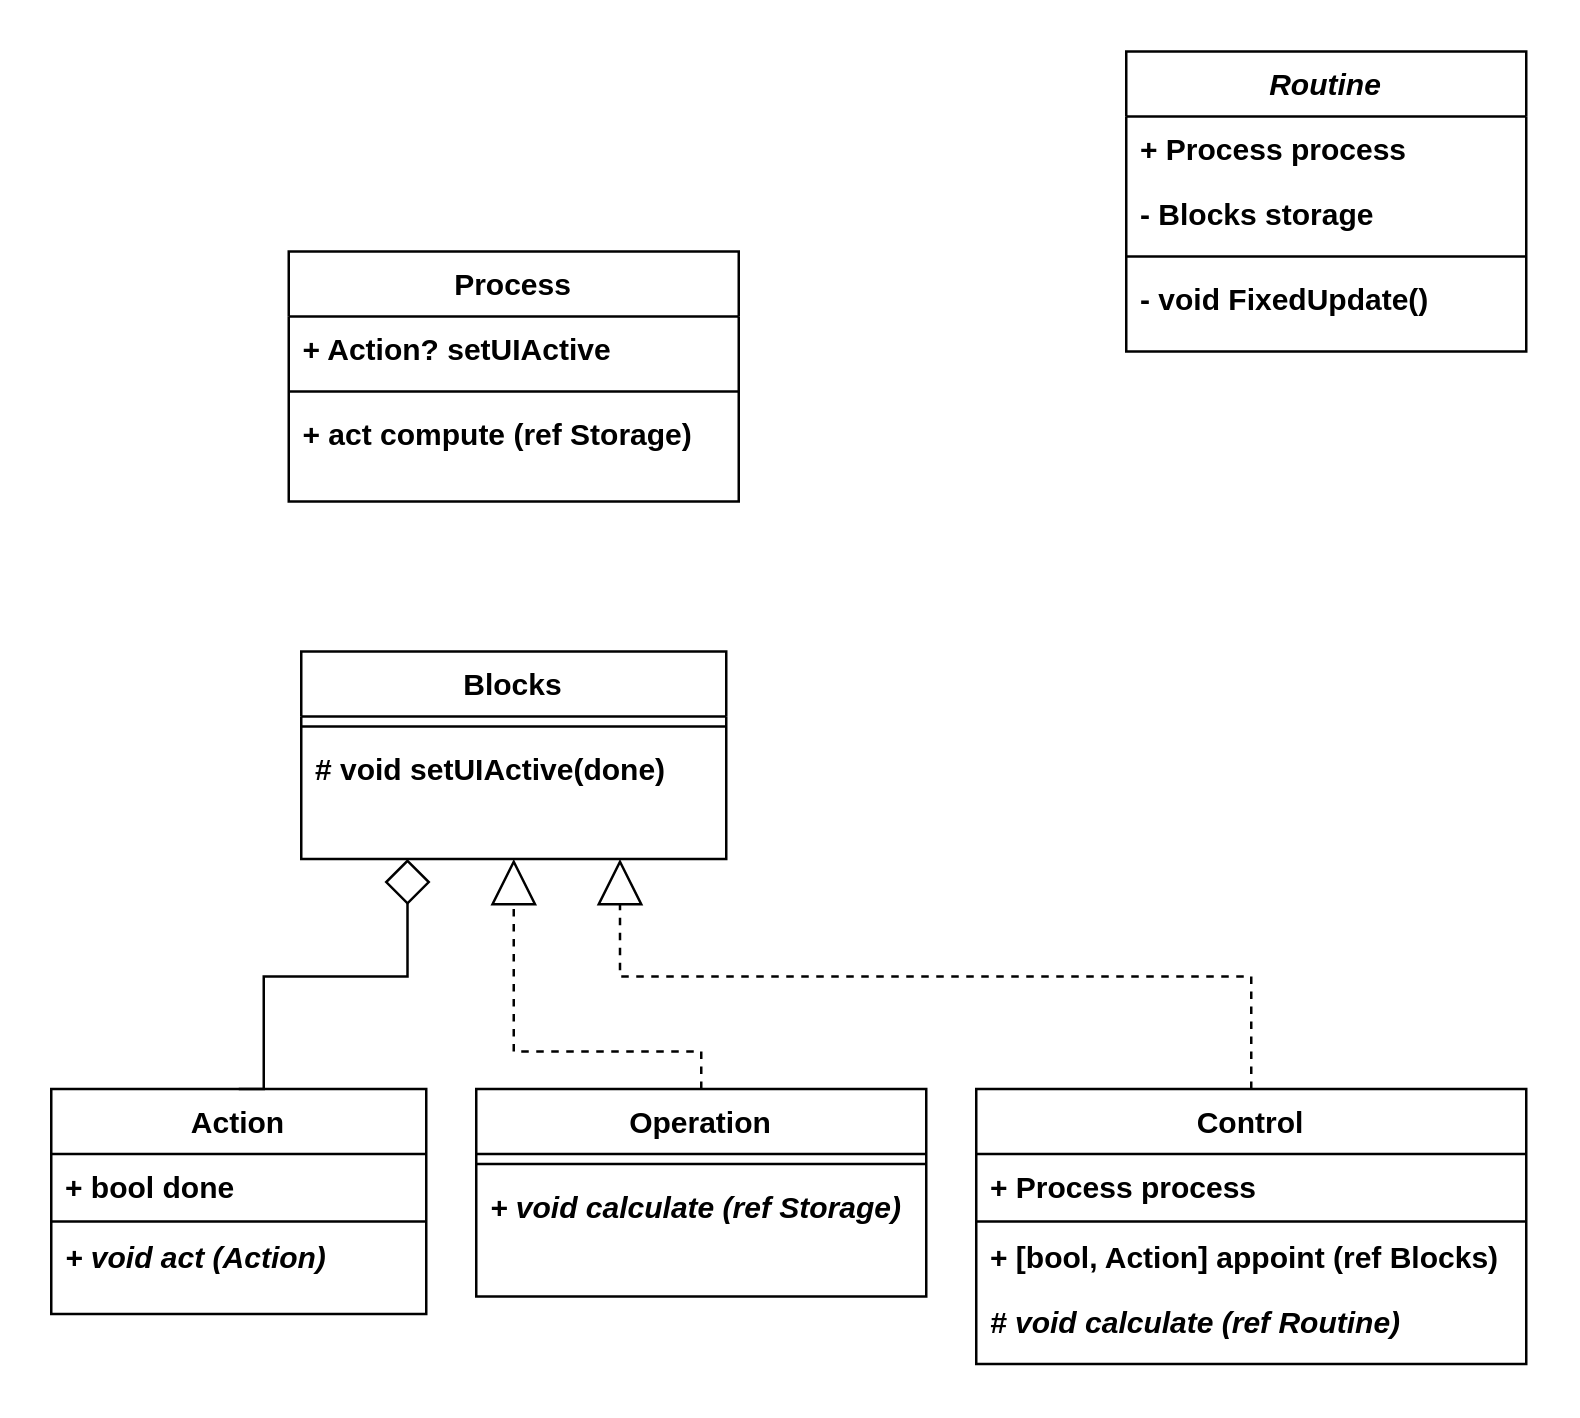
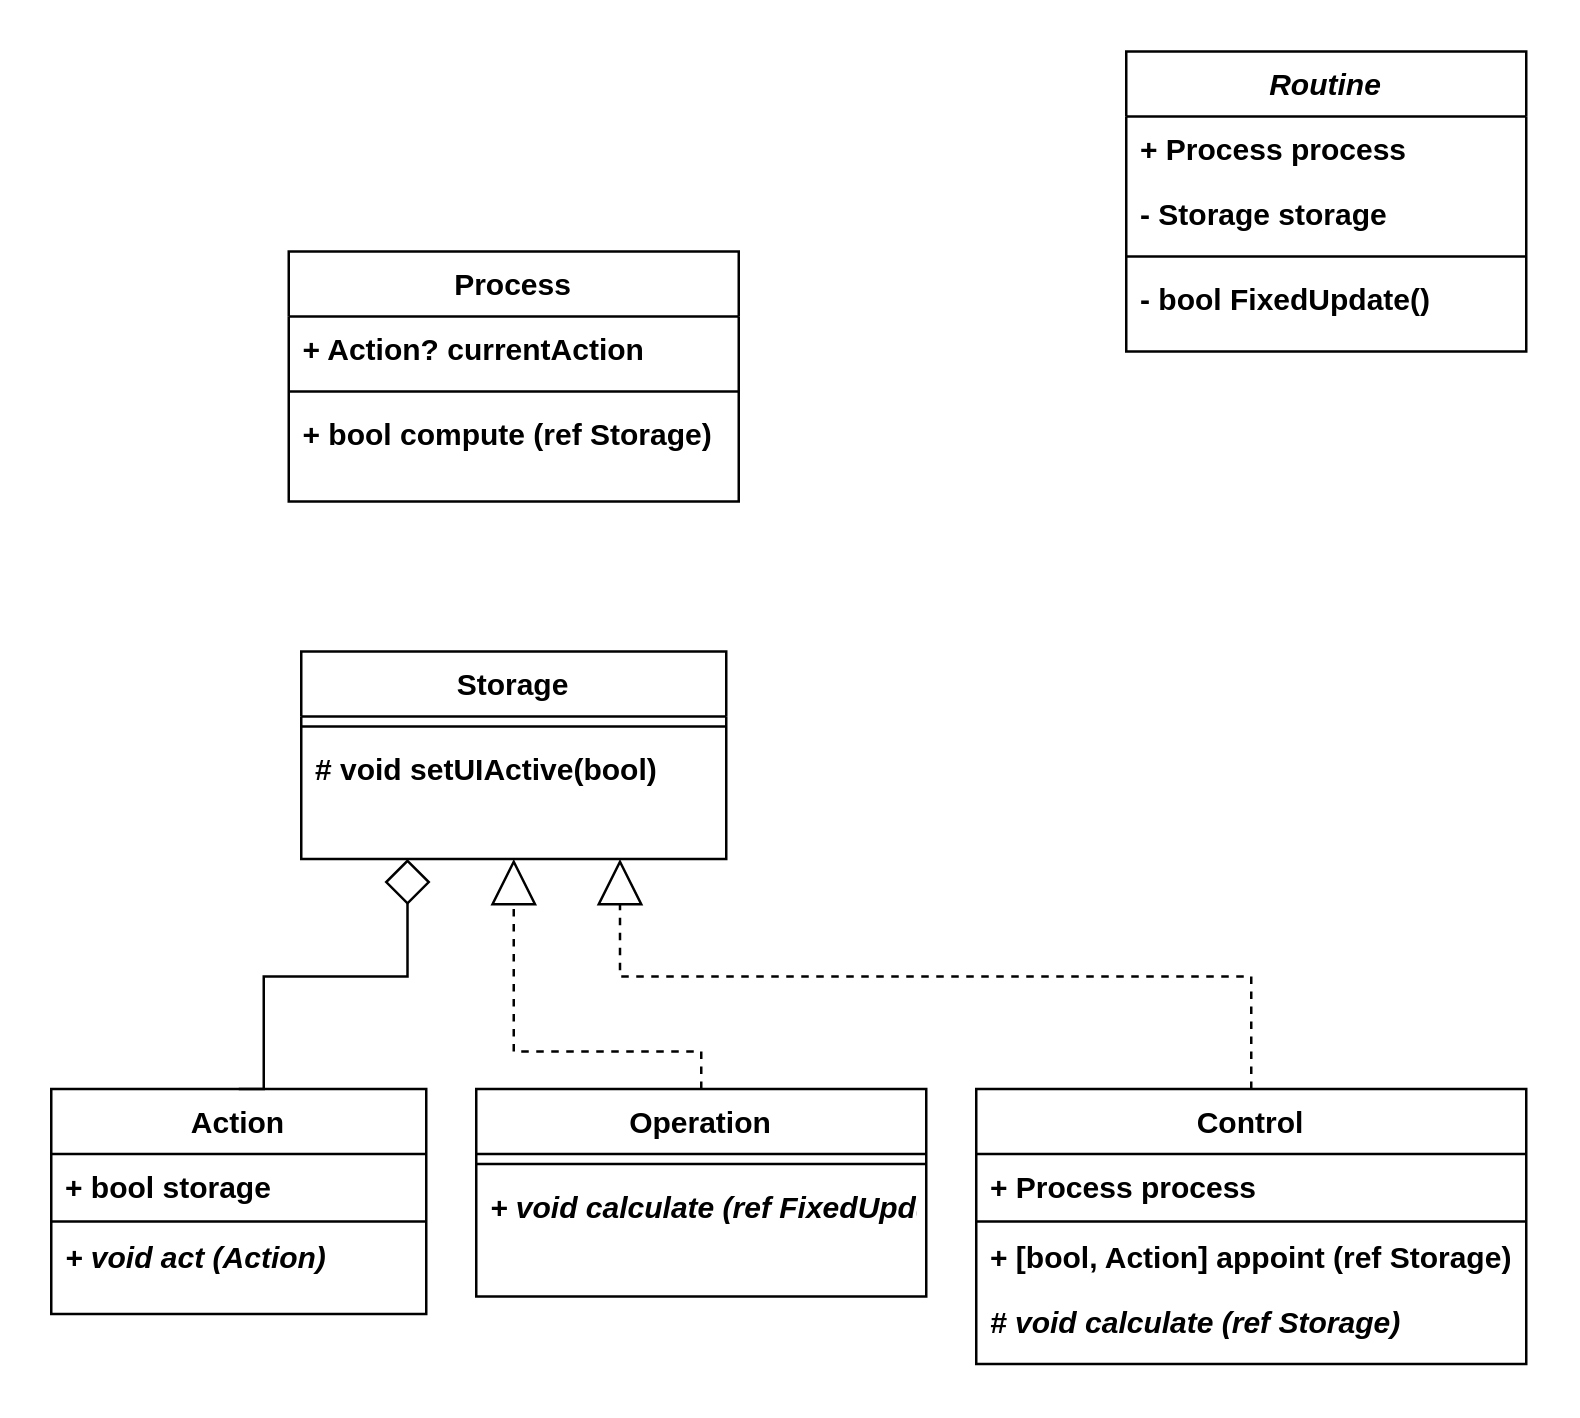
  <mxCell id="0" />
  <mxCell id="1" parent="0" />
  <mxCell id="2" value="Routine" style="swimlane;fontStyle=3;align=center;verticalAlign=top;childLayout=stackLayout;horizontal=1;startSize=26;horizontalStack=0;resizeParent=1;resizeLast=0;collapsible=1;marginBottom=0;rounded=0;shadow=0;strokeWidth=1;" parent="1" vertex="1"><mxGeometry x="450" y="20" width="160" height="120" as="geometry"><mxRectangle x="230" y="140" width="160" height="26" as="alternateBounds" /></mxGeometry></mxCell>
  <mxCell id="3" value="+ Process process" style="text;align=left;verticalAlign=top;spacingLeft=4;spacingRight=4;overflow=hidden;rotatable=0;points=[[0,0.5],[1,0.5]];portConstraint=eastwest;fontStyle=1" vertex="1" parent="2"><mxGeometry y="26" width="160" height="26" as="geometry" /></mxCell>
- <mxCell id="4" value="- Blocks storage" style="text;align=left;verticalAlign=top;spacingLeft=4;spacingRight=4;overflow=hidden;rotatable=0;points=[[0,0.5],[1,0.5]];portConstraint=eastwest;fontStyle=1" parent="2" vertex="1"><mxGeometry y="52" width="160" height="26" as="geometry" /></mxCell>
+ <mxCell id="4" value="- Storage storage" style="text;align=left;verticalAlign=top;spacingLeft=4;spacingRight=4;overflow=hidden;rotatable=0;points=[[0,0.5],[1,0.5]];portConstraint=eastwest;fontStyle=1" parent="2" vertex="1"><mxGeometry y="52" width="160" height="26" as="geometry" /></mxCell>
  <mxCell id="5" value="" style="line;html=1;strokeWidth=1;align=left;verticalAlign=middle;spacingTop=-1;spacingLeft=3;spacingRight=3;rotatable=0;labelPosition=right;points=[];portConstraint=eastwest;fontStyle=1" parent="2" vertex="1"><mxGeometry y="78" width="160" height="8" as="geometry" /></mxCell>
- <mxCell id="6" value="- void FixedUpdate() " style="text;align=left;verticalAlign=top;spacingLeft=4;spacingRight=4;overflow=hidden;rotatable=0;points=[[0,0.5],[1,0.5]];portConstraint=eastwest;fontStyle=1" parent="2" vertex="1"><mxGeometry y="86" width="160" height="34" as="geometry" /></mxCell>
- <mxCell id="7" value="Blocks" style="swimlane;fontStyle=1;align=center;verticalAlign=top;childLayout=stackLayout;horizontal=1;startSize=26;horizontalStack=0;resizeParent=1;resizeLast=0;collapsible=1;marginBottom=0;rounded=0;shadow=0;strokeWidth=1;" parent="1" vertex="1"><mxGeometry x="120" y="260" width="170" height="83" as="geometry"><mxRectangle x="130" y="380" width="160" height="26" as="alternateBounds" /></mxGeometry></mxCell>
+ <mxCell id="6" value="- bool FixedUpdate() " style="text;align=left;verticalAlign=top;spacingLeft=4;spacingRight=4;overflow=hidden;rotatable=0;points=[[0,0.5],[1,0.5]];portConstraint=eastwest;fontStyle=1" parent="2" vertex="1"><mxGeometry y="86" width="160" height="34" as="geometry" /></mxCell>
+ <mxCell id="7" value="Storage" style="swimlane;fontStyle=1;align=center;verticalAlign=top;childLayout=stackLayout;horizontal=1;startSize=26;horizontalStack=0;resizeParent=1;resizeLast=0;collapsible=1;marginBottom=0;rounded=0;shadow=0;strokeWidth=1;" parent="1" vertex="1"><mxGeometry x="120" y="260" width="170" height="83" as="geometry"><mxRectangle x="130" y="380" width="160" height="26" as="alternateBounds" /></mxGeometry></mxCell>
  <mxCell id="8" value="" style="line;html=1;strokeWidth=1;align=left;verticalAlign=middle;spacingTop=-1;spacingLeft=3;spacingRight=3;rotatable=0;labelPosition=right;points=[];portConstraint=eastwest;fontStyle=1" parent="7" vertex="1"><mxGeometry y="26" width="170" height="8" as="geometry" /></mxCell>
- <mxCell id="9" value="# void setUIActive(done)" style="text;align=left;verticalAlign=top;spacingLeft=4;spacingRight=4;overflow=hidden;rotatable=0;points=[[0,0.5],[1,0.5]];portConstraint=eastwest;fontStyle=1" parent="7" vertex="1"><mxGeometry y="34" width="170" height="26" as="geometry" /></mxCell>
+ <mxCell id="9" value="# void setUIActive(bool)" style="text;align=left;verticalAlign=top;spacingLeft=4;spacingRight=4;overflow=hidden;rotatable=0;points=[[0,0.5],[1,0.5]];portConstraint=eastwest;fontStyle=1" parent="7" vertex="1"><mxGeometry y="34" width="170" height="26" as="geometry" /></mxCell>
  <mxCell id="10" value="Process" style="swimlane;fontStyle=1;align=center;verticalAlign=top;childLayout=stackLayout;horizontal=1;startSize=26;horizontalStack=0;resizeParent=1;resizeLast=0;collapsible=1;marginBottom=0;rounded=0;shadow=0;strokeWidth=1;" parent="1" vertex="1"><mxGeometry x="115" y="100" width="180" height="100" as="geometry"><mxRectangle x="340" y="380" width="170" height="26" as="alternateBounds" /></mxGeometry></mxCell>
- <mxCell id="11" value="+ Action? setUIActive" style="text;align=left;verticalAlign=top;spacingLeft=4;spacingRight=4;overflow=hidden;rotatable=0;points=[[0,0.5],[1,0.5]];portConstraint=eastwest;fontStyle=1" parent="10" vertex="1"><mxGeometry y="26" width="180" height="26" as="geometry" /></mxCell>
+ <mxCell id="11" value="+ Action? currentAction" style="text;align=left;verticalAlign=top;spacingLeft=4;spacingRight=4;overflow=hidden;rotatable=0;points=[[0,0.5],[1,0.5]];portConstraint=eastwest;fontStyle=1" parent="10" vertex="1"><mxGeometry y="26" width="180" height="26" as="geometry" /></mxCell>
  <mxCell id="12" value="" style="line;html=1;strokeWidth=1;align=left;verticalAlign=middle;spacingTop=-1;spacingLeft=3;spacingRight=3;rotatable=0;labelPosition=right;points=[];portConstraint=eastwest;fontStyle=1" parent="10" vertex="1"><mxGeometry y="52" width="180" height="8" as="geometry" /></mxCell>
- <mxCell id="13" value="+ act compute (ref Storage)" style="text;align=left;verticalAlign=top;spacingLeft=4;spacingRight=4;overflow=hidden;rotatable=0;points=[[0,0.5],[1,0.5]];portConstraint=eastwest;fontStyle=1" parent="10" vertex="1"><mxGeometry y="60" width="180" height="26" as="geometry" /></mxCell>
+ <mxCell id="13" value="+ bool compute (ref Storage)" style="text;align=left;verticalAlign=top;spacingLeft=4;spacingRight=4;overflow=hidden;rotatable=0;points=[[0,0.5],[1,0.5]];portConstraint=eastwest;fontStyle=1" parent="10" vertex="1"><mxGeometry y="60" width="180" height="26" as="geometry" /></mxCell>
  <mxCell id="14" value="Action" style="swimlane;fontStyle=1;align=center;verticalAlign=top;childLayout=stackLayout;horizontal=1;startSize=26;horizontalStack=0;resizeParent=1;resizeLast=0;collapsible=1;marginBottom=0;rounded=0;shadow=0;strokeWidth=1;" parent="1" vertex="1"><mxGeometry x="20" y="435" width="150" height="90" as="geometry"><mxRectangle x="130" y="380" width="160" height="26" as="alternateBounds" /></mxGeometry></mxCell>
- <mxCell id="15" value="+ bool done" style="text;align=left;verticalAlign=top;spacingLeft=4;spacingRight=4;overflow=hidden;rotatable=0;points=[[0,0.5],[1,0.5]];portConstraint=eastwest;fontStyle=1" vertex="1" parent="14"><mxGeometry y="26" width="150" height="26" as="geometry" /></mxCell>
+ <mxCell id="15" value="+ bool storage" style="text;align=left;verticalAlign=top;spacingLeft=4;spacingRight=4;overflow=hidden;rotatable=0;points=[[0,0.5],[1,0.5]];portConstraint=eastwest;fontStyle=1" vertex="1" parent="14"><mxGeometry y="26" width="150" height="26" as="geometry" /></mxCell>
  <mxCell id="16" value="" style="line;html=1;strokeWidth=1;align=left;verticalAlign=middle;spacingTop=-1;spacingLeft=3;spacingRight=3;rotatable=0;labelPosition=right;points=[];portConstraint=eastwest;fontStyle=1" parent="14" vertex="1"><mxGeometry y="52" width="150" height="2" as="geometry" /></mxCell>
  <mxCell id="17" value="+ void act (Action)" style="text;align=left;verticalAlign=top;spacingLeft=4;spacingRight=4;overflow=hidden;rotatable=0;points=[[0,0.5],[1,0.5]];portConstraint=eastwest;fontStyle=3" parent="14" vertex="1"><mxGeometry y="54" width="150" height="26" as="geometry" /></mxCell>
  <mxCell id="18" value="Operation" style="swimlane;fontStyle=1;align=center;verticalAlign=top;childLayout=stackLayout;horizontal=1;startSize=26;horizontalStack=0;resizeParent=1;resizeLast=0;collapsible=1;marginBottom=0;rounded=0;shadow=0;strokeWidth=1;" parent="1" vertex="1"><mxGeometry x="190" y="435" width="180" height="83" as="geometry"><mxRectangle x="130" y="380" width="160" height="26" as="alternateBounds" /></mxGeometry></mxCell>
  <mxCell id="19" value="" style="line;html=1;strokeWidth=1;align=left;verticalAlign=middle;spacingTop=-1;spacingLeft=3;spacingRight=3;rotatable=0;labelPosition=right;points=[];portConstraint=eastwest;fontStyle=1" parent="18" vertex="1"><mxGeometry y="26" width="180" height="8" as="geometry" /></mxCell>
- <mxCell id="20" value="+ void calculate (ref Storage)" style="text;align=left;verticalAlign=top;spacingLeft=4;spacingRight=4;overflow=hidden;rotatable=0;points=[[0,0.5],[1,0.5]];portConstraint=eastwest;fontStyle=3" parent="18" vertex="1"><mxGeometry y="34" width="180" height="46" as="geometry" /></mxCell>
+ <mxCell id="20" value="+ void calculate (ref FixedUpdate)" style="text;align=left;verticalAlign=top;spacingLeft=4;spacingRight=4;overflow=hidden;rotatable=0;points=[[0,0.5],[1,0.5]];portConstraint=eastwest;fontStyle=3" parent="18" vertex="1"><mxGeometry y="34" width="180" height="46" as="geometry" /></mxCell>
  <mxCell id="21" value="Control" style="swimlane;fontStyle=1;align=center;verticalAlign=top;childLayout=stackLayout;horizontal=1;startSize=26;horizontalStack=0;resizeParent=1;resizeLast=0;collapsible=1;marginBottom=0;rounded=0;shadow=0;strokeWidth=1;" parent="1" vertex="1"><mxGeometry x="390" y="435" width="220" height="110" as="geometry"><mxRectangle x="130" y="380" width="160" height="26" as="alternateBounds" /></mxGeometry></mxCell>
  <mxCell id="22" value="+ Process process" style="text;align=left;verticalAlign=top;spacingLeft=4;spacingRight=4;overflow=hidden;rotatable=0;points=[[0,0.5],[1,0.5]];portConstraint=eastwest;fontStyle=1" parent="21" vertex="1"><mxGeometry y="26" width="220" height="26" as="geometry" /></mxCell>
  <mxCell id="23" value="" style="line;html=1;strokeWidth=1;align=left;verticalAlign=middle;spacingTop=-1;spacingLeft=3;spacingRight=3;rotatable=0;labelPosition=right;points=[];portConstraint=eastwest;fontStyle=1" parent="21" vertex="1"><mxGeometry y="52" width="220" height="2" as="geometry" /></mxCell>
- <mxCell id="24" value="+ [bool, Action] appoint (ref Blocks)" style="text;align=left;verticalAlign=top;spacingLeft=4;spacingRight=4;overflow=hidden;rotatable=0;points=[[0,0.5],[1,0.5]];portConstraint=eastwest;fontStyle=1" parent="21" vertex="1"><mxGeometry y="54" width="220" height="26" as="geometry" /></mxCell>
- <mxCell id="25" value="# void calculate (ref Routine)" style="text;align=left;verticalAlign=top;spacingLeft=4;spacingRight=4;overflow=hidden;rotatable=0;points=[[0,0.5],[1,0.5]];portConstraint=eastwest;fontStyle=3" vertex="1" parent="21"><mxGeometry y="80" width="220" height="30" as="geometry" /></mxCell>
+ <mxCell id="24" value="+ [bool, Action] appoint (ref Storage)" style="text;align=left;verticalAlign=top;spacingLeft=4;spacingRight=4;overflow=hidden;rotatable=0;points=[[0,0.5],[1,0.5]];portConstraint=eastwest;fontStyle=1" parent="21" vertex="1"><mxGeometry y="54" width="220" height="26" as="geometry" /></mxCell>
+ <mxCell id="25" value="# void calculate (ref Storage)" style="text;align=left;verticalAlign=top;spacingLeft=4;spacingRight=4;overflow=hidden;rotatable=0;points=[[0,0.5],[1,0.5]];portConstraint=eastwest;fontStyle=3" vertex="1" parent="21"><mxGeometry y="80" width="220" height="30" as="geometry" /></mxCell>
  <mxCell id="26" value="" style="endArrow=block;endSize=16;endFill=0;html=1;rounded=0;edgeStyle=orthogonalEdgeStyle;entryX=0.5;entryY=1;entryDx=0;entryDy=0;exitX=0.5;exitY=0;exitDx=0;exitDy=0;fontStyle=1;dashed=1;" parent="1" source="18" target="7" edge="1"><mxGeometry x="0.125" width="160" relative="1" as="geometry"><mxPoint x="210" y="410" as="sourcePoint" /><mxPoint x="360" y="400" as="targetPoint" /><Array as="points"><mxPoint x="280" y="420" /><mxPoint x="205" y="420" /></Array><mxPoint x="-1" as="offset" /></mxGeometry></mxCell>
  <mxCell id="27" value="" style="endArrow=block;endSize=16;endFill=0;html=1;rounded=0;edgeStyle=orthogonalEdgeStyle;exitX=0.5;exitY=0;exitDx=0;exitDy=0;entryX=0.75;entryY=1;entryDx=0;entryDy=0;fontStyle=1;dashed=1;" parent="1" source="21" target="7" edge="1"><mxGeometry x="0.125" width="160" relative="1" as="geometry"><mxPoint x="220" y="420" as="sourcePoint" /><mxPoint x="370" y="410" as="targetPoint" /><mxPoint x="-1" as="offset" /><Array as="points"><mxPoint x="390" y="390" /><mxPoint x="253" y="390" /></Array></mxGeometry></mxCell>
  <mxCell id="28" value="" style="endArrow=diamond;endSize=16;endFill=0;html=1;rounded=0;edgeStyle=orthogonalEdgeStyle;exitX=0.5;exitY=0;exitDx=0;exitDy=0;entryX=0.25;entryY=1;entryDx=0;entryDy=0;fontStyle=1;" parent="1" source="14" target="7" edge="1"><mxGeometry x="0.125" width="160" relative="1" as="geometry"><mxPoint x="230" y="430" as="sourcePoint" /><mxPoint x="380" y="420" as="targetPoint" /><mxPoint x="-1" as="offset" /><Array as="points"><mxPoint x="105" y="390" /><mxPoint x="163" y="390" /></Array></mxGeometry></mxCell>
